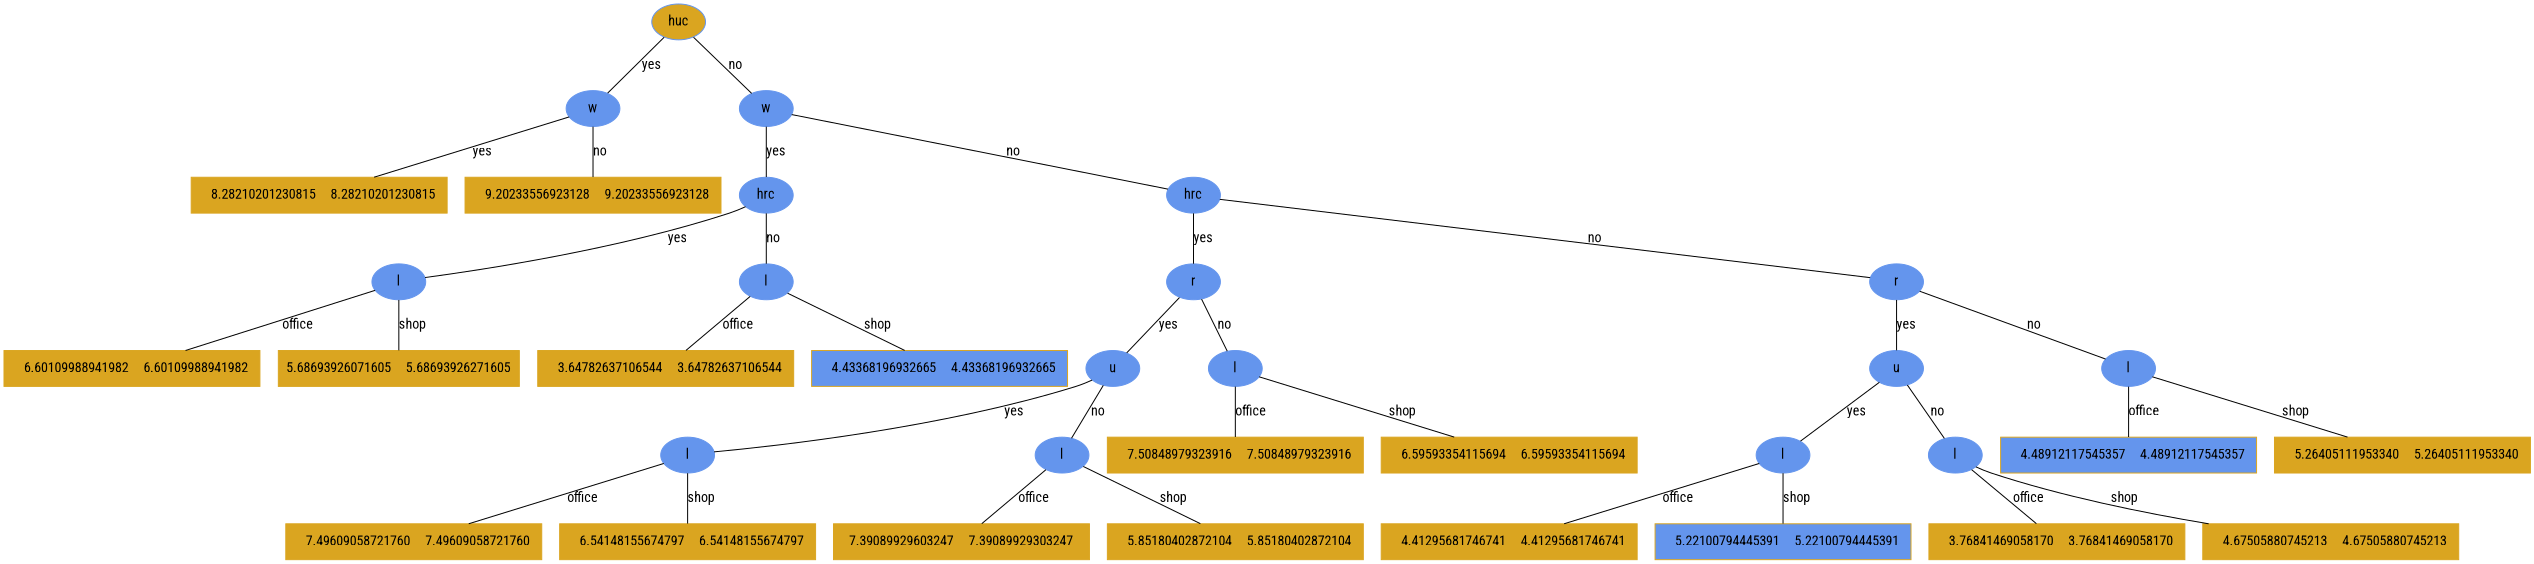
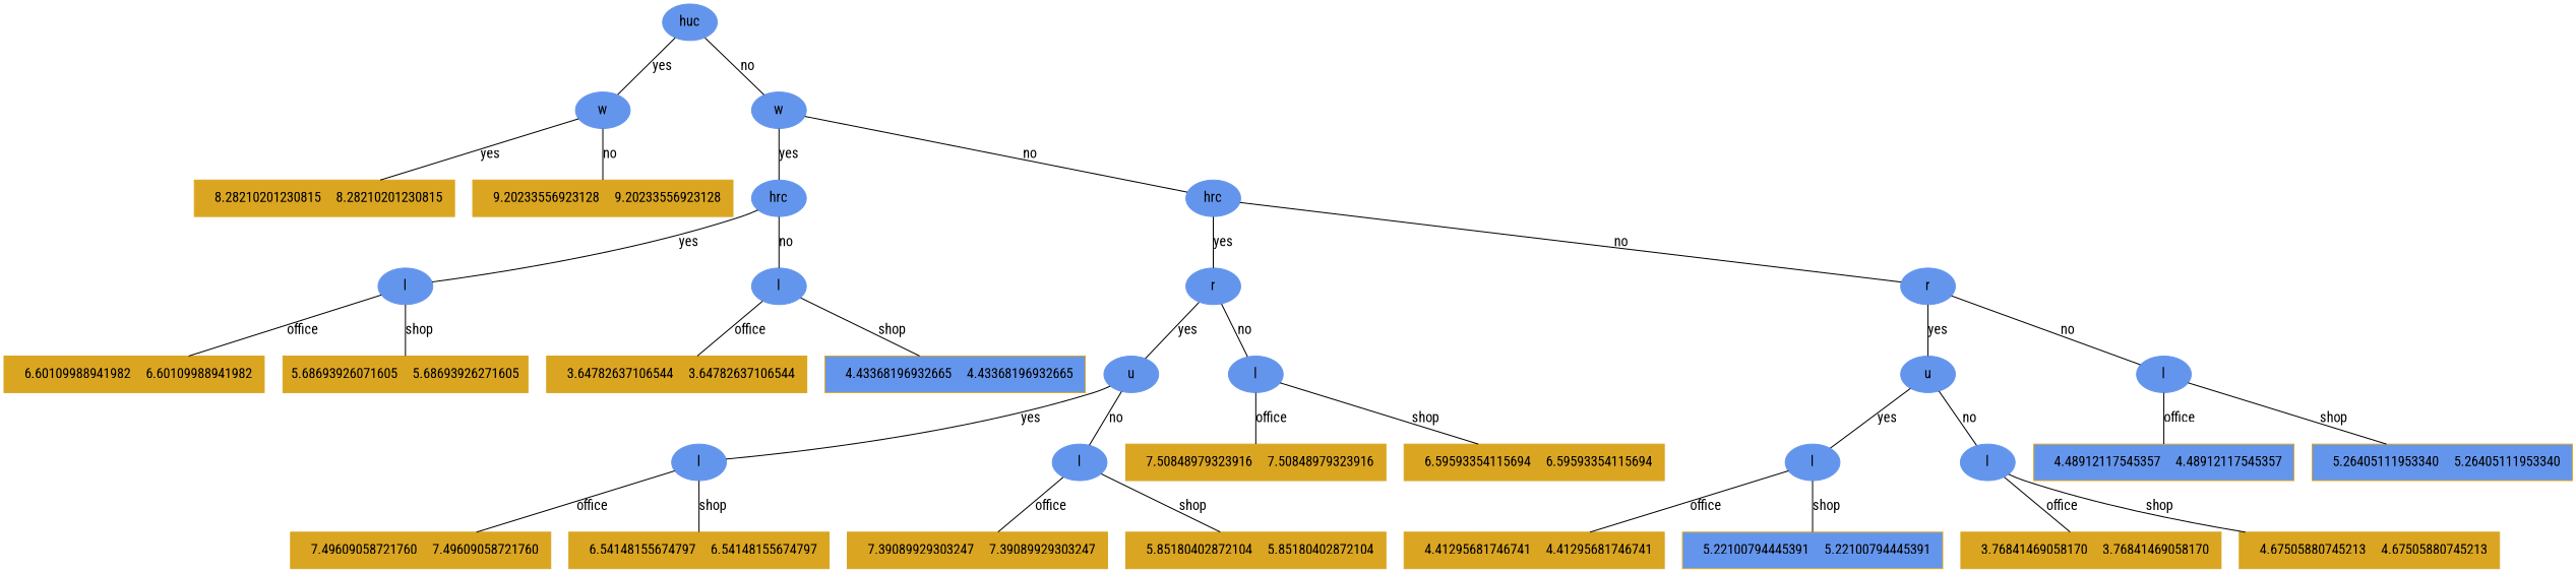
  digraph {
    fontname="Roboto Condensed"
    node [color=goldenrod fontname="Roboto Condensed" shape=box style=filled]
    edge [dir=none fontname="Roboto Condensed"]
-   n1 [color=cornflowerblue label=huc shape=ellipse fillcolor=goldenrod]
+   n1 [color=cornflowerblue label=huc shape=ellipse]
    n2 [color=cornflowerblue label=w shape=ellipse]
    n3 [label="    8.28210201230815     8.28210201230815 "]
    n4 [label="    9.20233556923128     9.20233556923128 "]
    n5 [color=cornflowerblue label=w shape=ellipse]
    n6 [color=cornflowerblue label=hrc shape=ellipse]
    n7 [color=cornflowerblue label=l shape=ellipse]
    n8 [label="    6.60109988941982     6.60109988941982 "]
    n9 [label="5.68693926071605     5.68693926271605"]
    n10 [color=cornflowerblue label=l shape=ellipse]
    n11 [label="    3.64782637106544     3.64782637106544 "]
-   n12 [label="7.39089929603247     7.39089929303247"]
+   n12 [label="    7.39089929303247     7.39089929303247 "]
    n13 [fillcolor=cornflowerblue label="    4.43368196932665     4.43368196932665 "]
    n14 [color=cornflowerblue label=hrc shape=ellipse]
    n15 [color=cornflowerblue label=r shape=ellipse]
    n16 [color=cornflowerblue label=u shape=ellipse]
    n17 [color=cornflowerblue label=l shape=ellipse]
    n18 [label="    7.49609058721760     7.49609058721760 "]
    n19 [label="    6.54148155674797     6.54148155674797 "]
    n20 [color=cornflowerblue label=l shape=ellipse]
    n21 [label="    5.85180402872104     5.85180402872104 "]
    n22 [color=cornflowerblue label=l shape=ellipse]
    n23 [label="    7.50848979323916     7.50848979323916 "]
    n24 [label="    6.59593354115694     6.59593354115694 "]
    n25 [color=cornflowerblue label=r shape=ellipse]
    n26 [color=cornflowerblue label=u shape=ellipse]
    n27 [color=cornflowerblue label=l shape=ellipse]
    n28 [label="    4.41295681746741     4.41295681746741 "]
    n29 [fillcolor=cornflowerblue label="    5.22100794445391     5.22100794445391 "]
    n30 [color=cornflowerblue label=l shape=ellipse]
    n31 [label="    3.76841469058170     3.76841469058170 "]
    n32 [label="    4.67505880745213     4.67505880745213 "]
    n33 [color=cornflowerblue label=l shape=ellipse]
    n34 [fillcolor=cornflowerblue label="    4.48912117545357     4.48912117545357 "]
-   n35 [label="    5.26405111953340     5.26405111953340 "]
+   n35 [label="    5.26405111953340     5.26405111953340 " fillcolor=cornflowerblue]
    subgraph sub_1 {
      rank=same
      n1
    }
    subgraph sub_2 {
      rank=same
      n2
    }
    subgraph sub_3 {
      rank=same
      n3
    }
    subgraph sub_4 {
      rank=same
      n4
    }
    subgraph sub_5 {
      rank=same
      n5
    }
    subgraph sub_6 {
      rank=same
      n6
    }
    subgraph sub_7 {
      rank=same
      n7
    }
    subgraph sub_8 {
      rank=same
      n8
    }
    subgraph sub_9 {
      rank=same
      n9
    }
    subgraph sub_10 {
      rank=same
      n10
    }
    subgraph sub_11 {
      rank=same
      n11
    }
    subgraph sub_12 {
      rank=same
      n12
    }
    subgraph sub_13 {
      rank=same
      n13
    }
    subgraph sub_14 {
      rank=same
      n14
    }
    subgraph sub_15 {
      rank=same
      n15
    }
    subgraph sub_16 {
      rank=same
      n16
    }
    subgraph sub_17 {
      rank=same
      n17
    }
    subgraph sub_18 {
      rank=same
      n18
    }
    subgraph sub_19 {
      rank=same
      n19
    }
    subgraph sub_20 {
      rank=same
      n20
    }
    subgraph sub_21 {
      rank=same
      n21
    }
    subgraph sub_22 {
      rank=same
      n22
    }
    subgraph sub_23 {
      rank=same
      n23
    }
    subgraph sub_24 {
      rank=same
      n24
    }
    subgraph sub_25 {
      rank=same
      n25
    }
    subgraph sub_26 {
      rank=same
      n26
    }
    subgraph sub_27 {
      rank=same
      n27
    }
    subgraph sub_28 {
      rank=same
      n28
    }
    subgraph sub_29 {
      rank=same
      n29
    }
    subgraph sub_30 {
      rank=same
      n30
    }
    subgraph sub_31 {
      rank=same
      n31
    }
    subgraph sub_32 {
      rank=same
      n32
    }
    subgraph sub_33 {
      rank=same
      n33
    }
    subgraph sub_34 {
      rank=same
      n34
    }
    subgraph sub_35 {
      rank=same
      n35
    }
    n1 -> n2 [label=yes]
    n1 -> n5 [label=no]
    n2 -> n3 [label=yes]
    n2 -> n4 [label=no]
    n5 -> n6 [label=yes]
    n5 -> n14 [label=no]
    n6 -> n7 [label=yes]
    n6 -> n10 [label=no]
    n7 -> n8 [label=office]
    n7 -> n9 [label=shop]
    n10 -> n11 [label=office]
    n10 -> n13 [label=shop]
    n14 -> n15 [label=yes]
    n14 -> n25 [label=no]
    n15 -> n16 [label=yes]
    n15 -> n22 [label=no]
    n16 -> n17 [label=yes]
    n16 -> n20 [label=no]
    n17 -> n18 [label=office]
    n17 -> n19 [label=shop]
    n20 -> n12 [label=office]
    n20 -> n21 [label=shop]
    n22 -> n23 [label=office]
    n22 -> n24 [label=shop]
    n25 -> n26 [label=yes]
    n25 -> n33 [label=no]
    n26 -> n27 [label=yes]
    n26 -> n30 [label=no]
    n27 -> n28 [label=office]
    n27 -> n29 [label=shop]
    n30 -> n31 [label=office]
    n30 -> n32 [label=shop]
    n33 -> n34 [label=office]
    n33 -> n35 [label=shop]
  }
